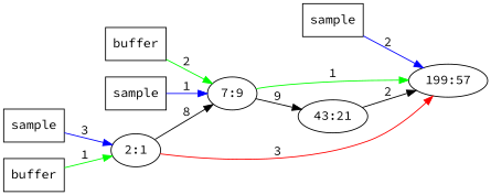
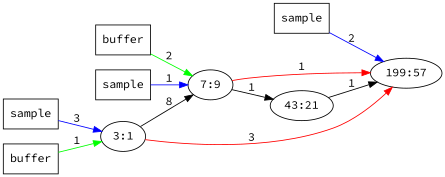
  digraph {
    fontname="Source Code Pro"
    rankdir=LR
    node [fontname="Source Code Pro" shape=box]
    edge [color=blue fontname="Source Code Pro"]
    n1 [label=sample]
    n2 [label="199:57" shape=""]
    n3 [label="43:21" shape=""]
    n4 [label="7:9" shape=""]
    n5 [label=buffer]
    n6 [label=sample]
-   n7 [label="2:1" shape=""]
+   n7 [label="3:1" shape=""]
    n8 [label=sample]
    n9 [label=buffer]
    n1 -> n2 [label=2]
-   n3 -> n2 [color=black label=2]
-   n4 -> n2 [color=green label=1]
-   n4 -> n3 [color=black label=9]
+   n3 -> n2 [color=black label=1]
+   n4 -> n2 [color=red label=1]
+   n4 -> n3 [color=black label=1]
    n5 -> n4 [color=green label=2]
    n6 -> n4 [label=1]
    n7 -> n2 [color=red label=3]
    n7 -> n4 [color=black label=8]
    n8 -> n7 [label=3]
    n9 -> n7 [color=green label=1]
  }
